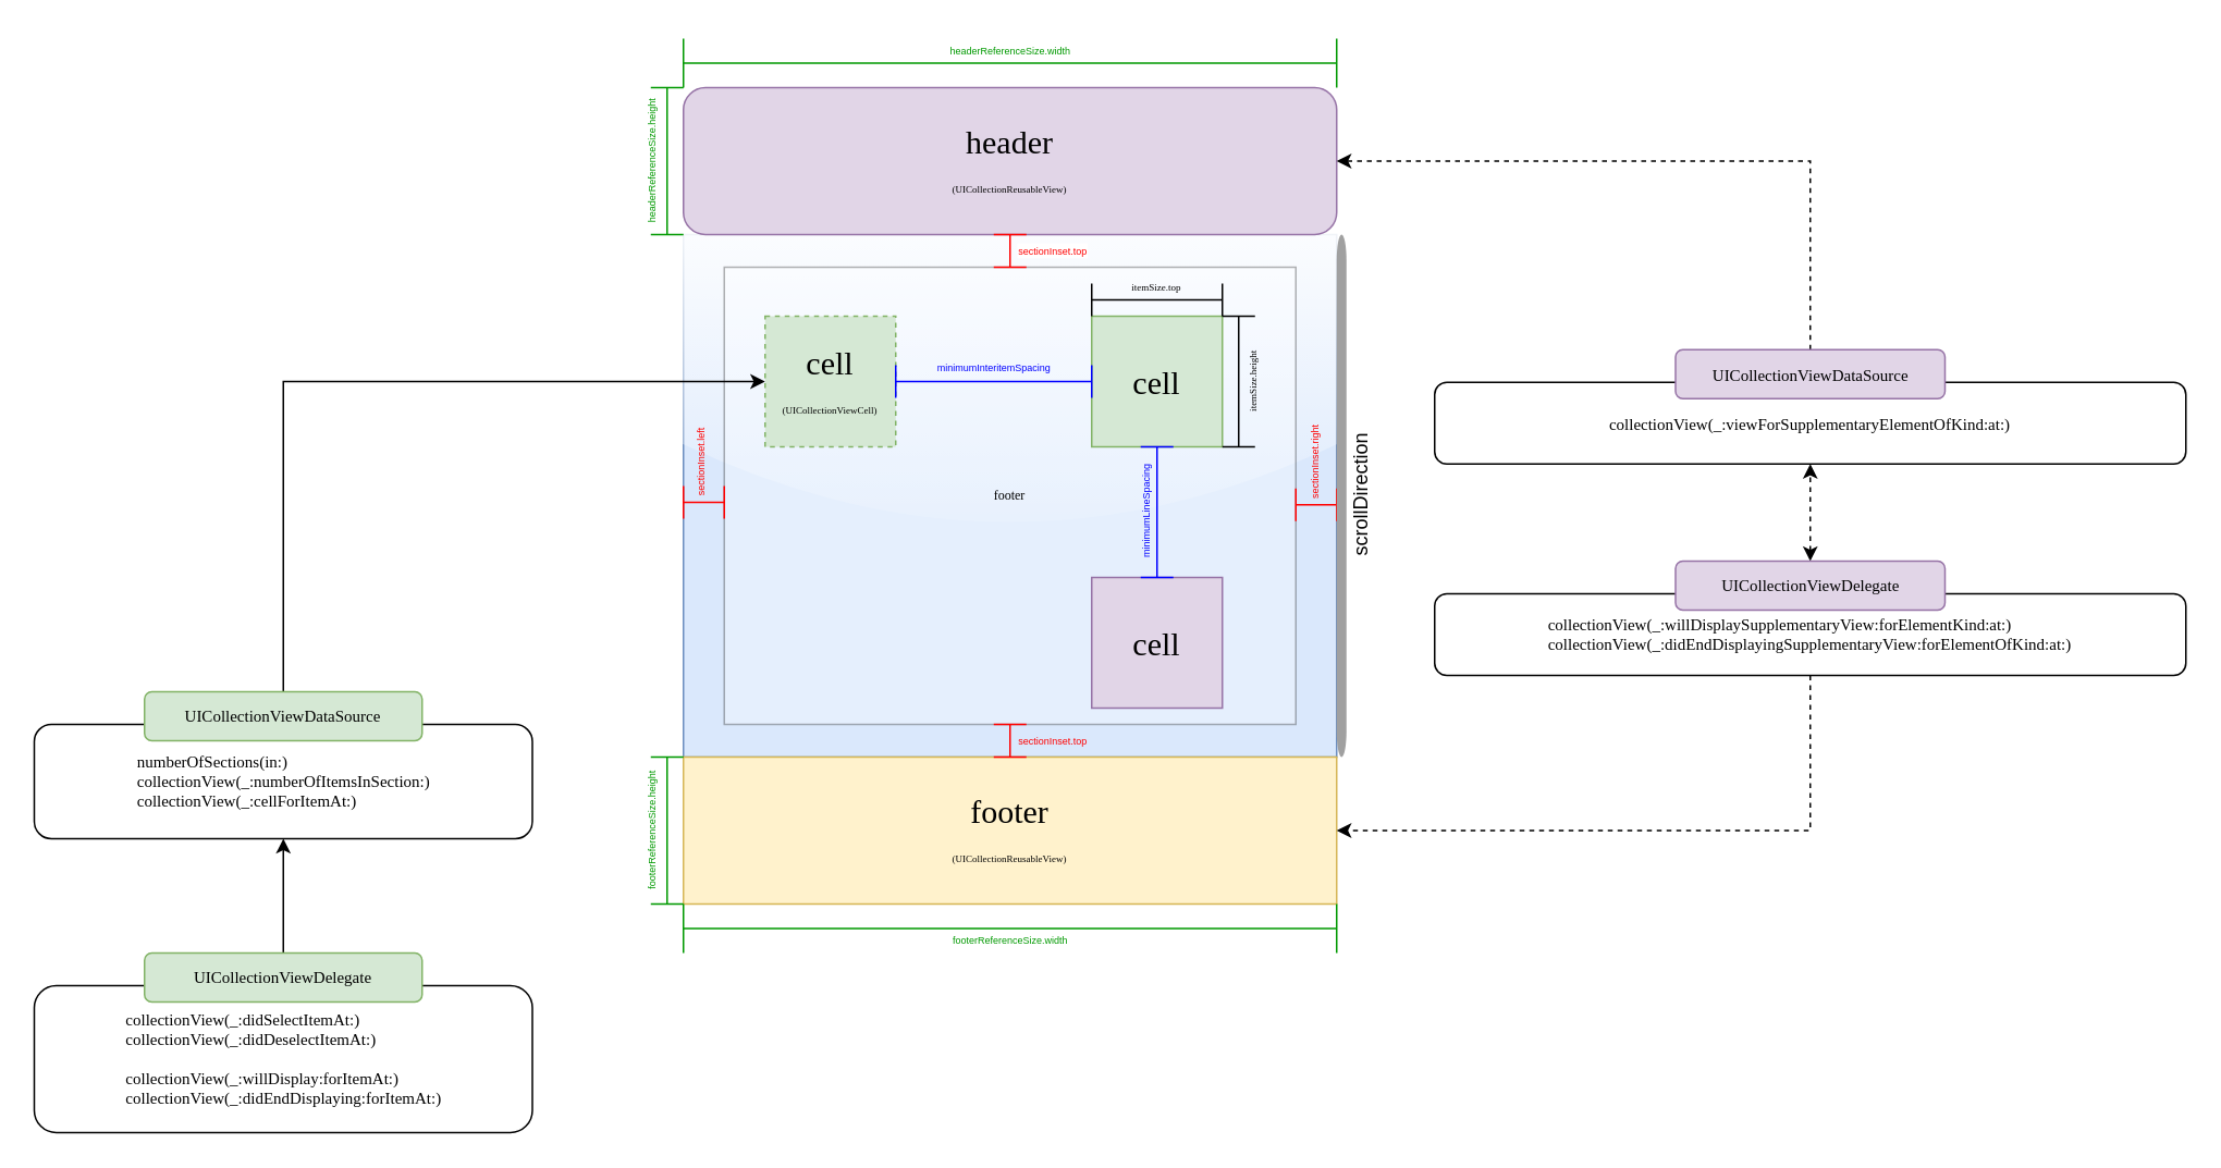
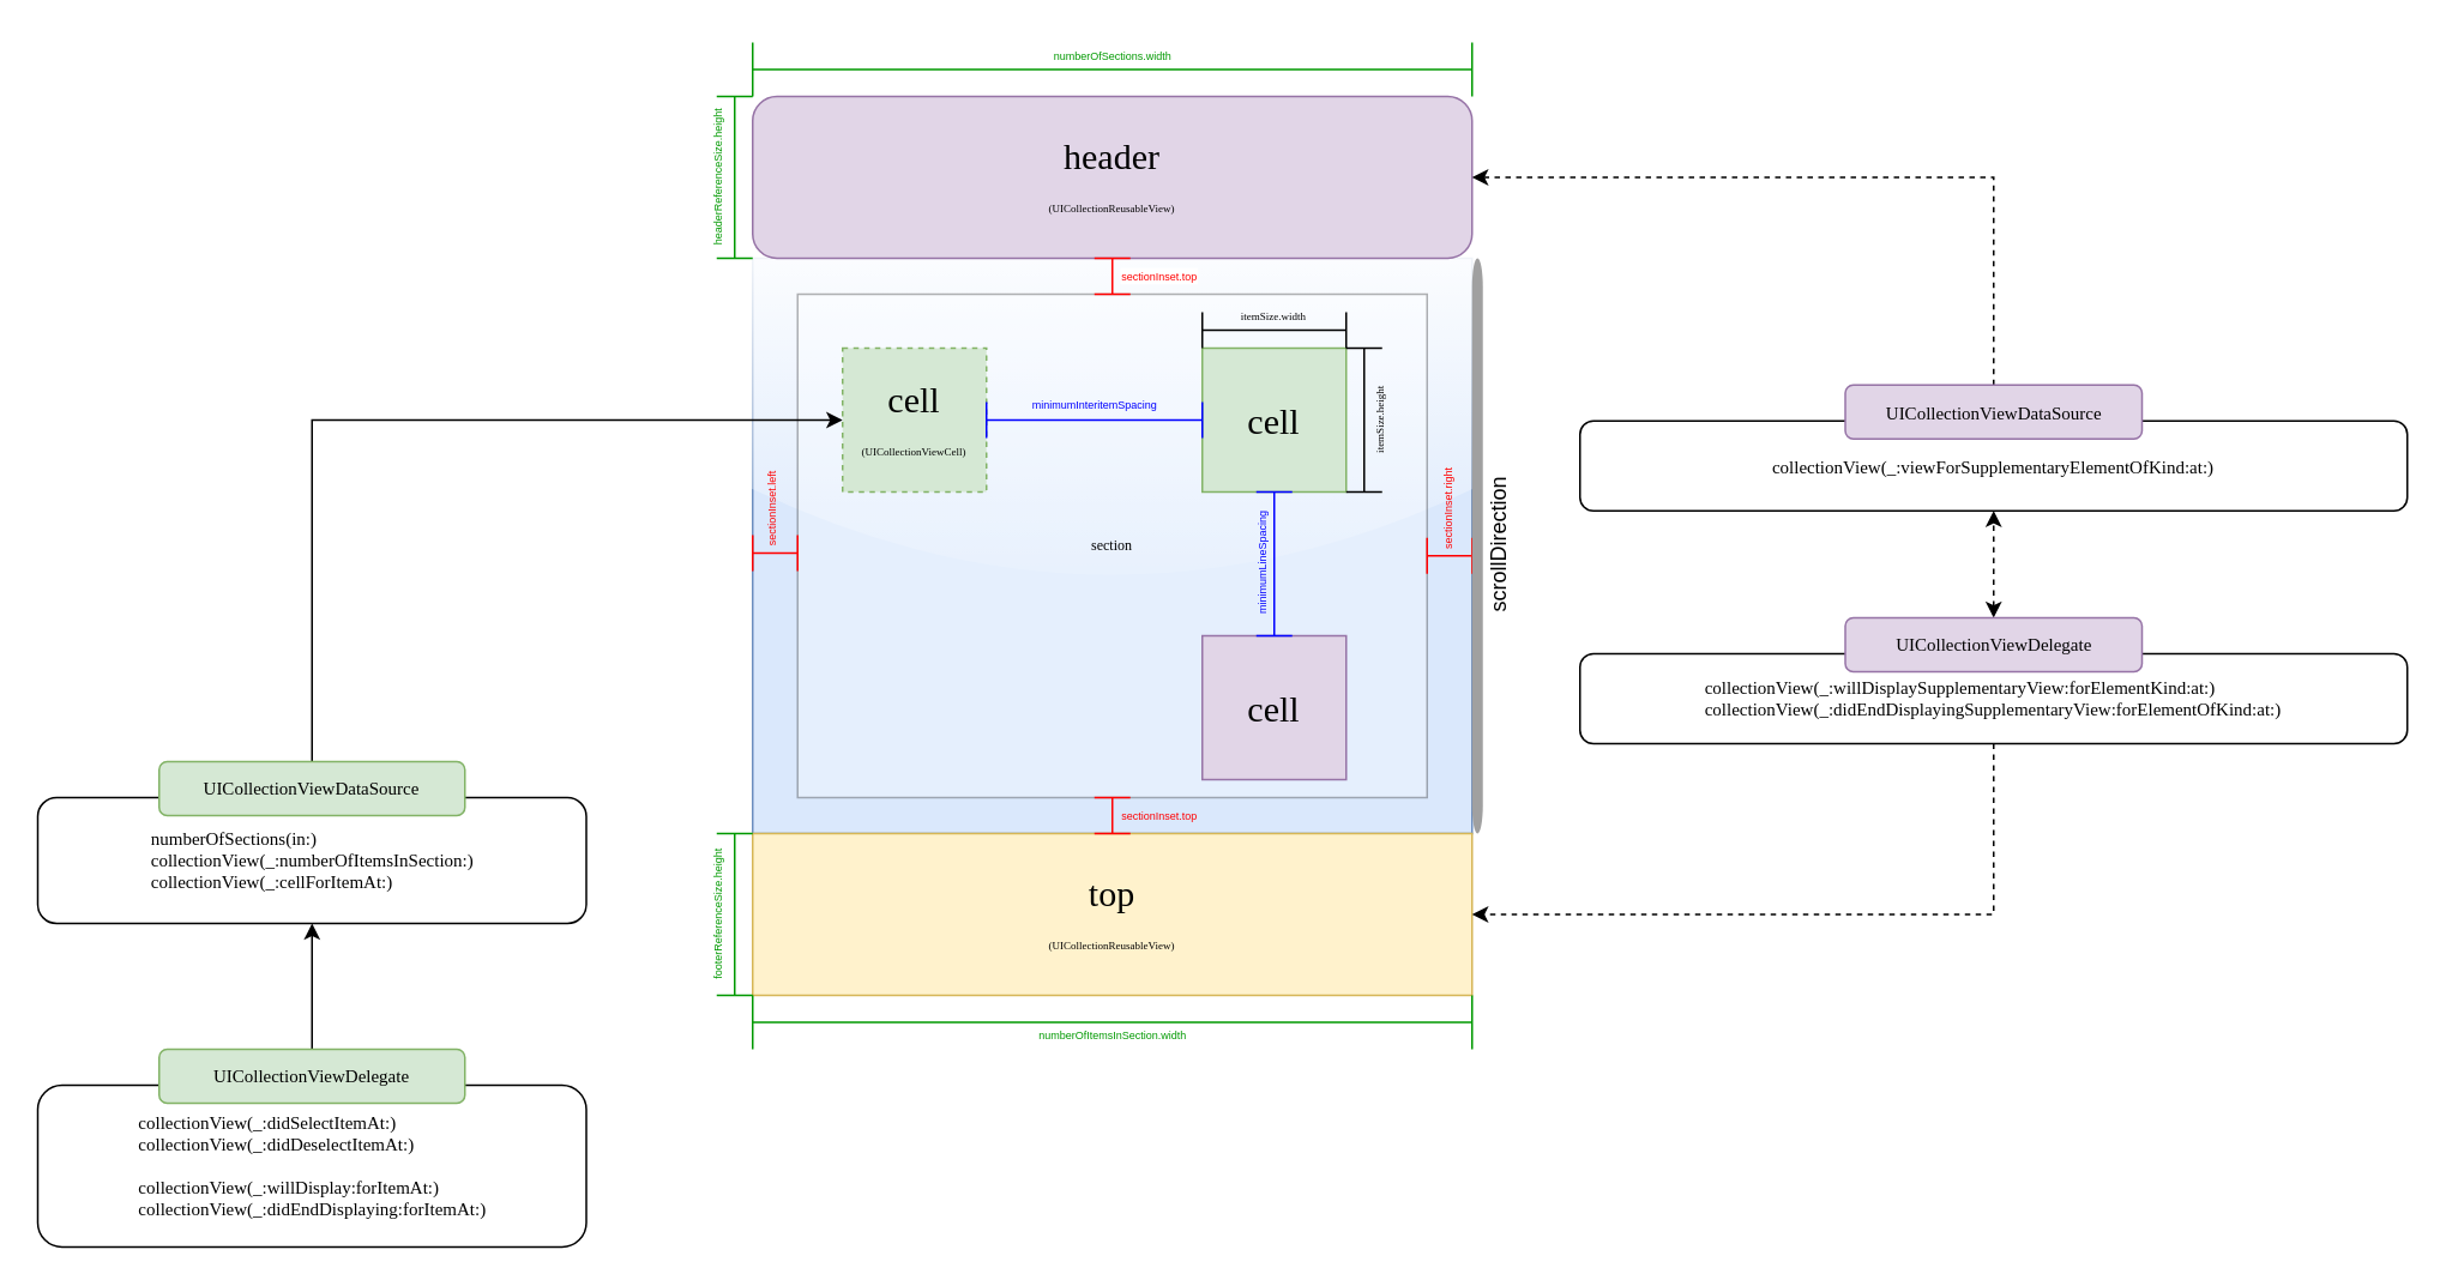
  <mxCell id="0" />
  <mxCell id="1" parent="0" />
  <mxCell id="2" value="" style="rounded=0;whiteSpace=wrap;html=1;shadow=0;glass=1;strokeWidth=1;fillColor=#dae8fc;fontSize=8;strokeColor=#6c8ebf;" parent="1" vertex="1"><mxGeometry x="418" y="143" width="400" height="320" as="geometry" /></mxCell>
- <mxCell id="3" value="&lt;font face=&quot;Fira Code&quot;&gt;footer&lt;/font&gt;" style="rounded=0;whiteSpace=wrap;html=1;shadow=0;strokeWidth=1;gradientColor=none;fontSize=8;opacity=30;" parent="1" vertex="1"><mxGeometry x="443" y="163" width="350" height="280" as="geometry" /></mxCell>
- <mxCell id="4" value="footer&lt;br&gt;&lt;font style=&quot;font-size: 6px&quot;&gt;(UICollectionReusableView)&lt;/font&gt;" style="rounded=0;whiteSpace=wrap;html=1;fillColor=#fff2cc;strokeColor=#d6b656;fontSize=20;fontFamily=Fira Code;" parent="1" vertex="1"><mxGeometry x="418" y="463" width="400" height="90" as="geometry" /></mxCell>
+ <mxCell id="3" value="&lt;font face=&quot;Fira Code&quot;&gt;section&lt;/font&gt;" style="rounded=0;whiteSpace=wrap;html=1;shadow=0;strokeWidth=1;gradientColor=none;fontSize=8;opacity=30;" parent="1" vertex="1"><mxGeometry x="443" y="163" width="350" height="280" as="geometry" /></mxCell>
+ <mxCell id="4" value="top&lt;br&gt;&lt;font style=&quot;font-size: 6px&quot;&gt;(UICollectionReusableView)&lt;/font&gt;" style="rounded=0;whiteSpace=wrap;html=1;fillColor=#fff2cc;strokeColor=#d6b656;fontSize=20;fontFamily=Fira Code;" parent="1" vertex="1"><mxGeometry x="418" y="463" width="400" height="90" as="geometry" /></mxCell>
  <mxCell id="5" value="header&lt;br&gt;&lt;font style=&quot;font-size: 6px&quot;&gt;(UICollectionReusableView)&lt;/font&gt;" style="whiteSpace=wrap;html=1;fontSize=20;fillColor=#e1d5e7;strokeColor=#9673a6;fontFamily=Fira Code;rounded=1;" parent="1" vertex="1"><mxGeometry x="418" y="53" width="400" height="90" as="geometry" /></mxCell>
  <mxCell id="6" value="&lt;div style=&quot;text-align: left&quot;&gt;&lt;span&gt;numberOfSections(in:)&lt;/span&gt;&lt;br&gt;&lt;span&gt;collectionView(_:numberOfItemsInSection:)&lt;/span&gt;&lt;br&gt;&lt;span&gt;collectionView(_:cellForItemAt:)&lt;/span&gt;&lt;br&gt;&lt;/div&gt;" style="rounded=1;whiteSpace=wrap;html=1;fontSize=10;fontFamily=Fira Code;" parent="1" vertex="1"><mxGeometry x="20.5" y="443" width="305" height="70" as="geometry" /></mxCell>
  <mxCell id="7" style="edgeStyle=orthogonalEdgeStyle;rounded=0;orthogonalLoop=1;jettySize=auto;html=1;exitX=0.5;exitY=0;exitDx=0;exitDy=0;entryX=0;entryY=0.5;entryDx=0;entryDy=0;fontSize=10;fontFamily=Fira Code;" parent="1" source="8" target="22" edge="1"><mxGeometry relative="1" as="geometry"><Array as="points"><mxPoint x="173" y="233" /></Array></mxGeometry></mxCell>
  <mxCell id="8" value="UICollectionViewDataSource" style="rounded=1;whiteSpace=wrap;html=1;fontSize=10;fillColor=#d5e8d4;strokeColor=#82b366;fontFamily=Fira Code;" parent="1" vertex="1"><mxGeometry x="88" y="423" width="170" height="30" as="geometry" /></mxCell>
  <mxCell id="9" value="&lt;div style=&quot;text-align: left&quot;&gt;collectionView(_:viewForSupplementaryElementOfKind:at:)&lt;br&gt;&lt;/div&gt;" style="rounded=1;whiteSpace=wrap;html=1;fontSize=10;fontFamily=Fira Code;" parent="1" vertex="1"><mxGeometry x="878" y="233.5" width="460" height="50" as="geometry" /></mxCell>
  <mxCell id="10" style="edgeStyle=orthogonalEdgeStyle;rounded=0;orthogonalLoop=1;jettySize=auto;html=1;exitX=0.5;exitY=0;exitDx=0;exitDy=0;entryX=1;entryY=0.5;entryDx=0;entryDy=0;fontSize=8;fontColor=#006600;dashed=1;" parent="1" source="11" target="5" edge="1"><mxGeometry relative="1" as="geometry" /></mxCell>
  <mxCell id="11" value="UICollectionViewDataSource" style="rounded=1;whiteSpace=wrap;html=1;fontSize=10;fillColor=#e1d5e7;strokeColor=#9673a6;fontFamily=Fira Code;" parent="1" vertex="1"><mxGeometry x="1025.5" y="213.5" width="165" height="30" as="geometry" /></mxCell>
  <mxCell id="12" value="&lt;font style=&quot;font-size: 6px&quot; color=&quot;#0000ff&quot;&gt;minimumInteritemSpacing&lt;/font&gt;" style="text;html=1;align=center;verticalAlign=middle;resizable=0;points=[];autosize=1;fontSize=8;" parent="1" vertex="1"><mxGeometry x="568" y="213.5" width="80" height="20" as="geometry" /></mxCell>
  <mxCell id="13" value="" style="group" parent="1" vertex="1" connectable="0"><mxGeometry x="668" y="166" width="106" height="107" as="geometry" /></mxCell>
  <mxCell id="14" value="cell" style="whiteSpace=wrap;html=1;aspect=fixed;fontSize=20;fillColor=#d5e8d4;strokeColor=#82b366;fontFamily=Fira Code;" parent="13" vertex="1"><mxGeometry y="27" width="80" height="80" as="geometry" /></mxCell>
  <mxCell id="15" value="" style="shape=crossbar;whiteSpace=wrap;html=1;rounded=1;fontSize=10;strokeWidth=1;fontFamily=Fira Code;" parent="13" vertex="1"><mxGeometry y="7" width="80" height="20" as="geometry" /></mxCell>
- <mxCell id="16" value="&lt;font style=&quot;font-size: 6px&quot;&gt;itemSize.top&lt;/font&gt;" style="text;html=1;strokeColor=none;fillColor=none;align=center;verticalAlign=middle;whiteSpace=wrap;rounded=0;fontSize=8;fontFamily=Fira Code;" parent="13" vertex="1"><mxGeometry x="20" y="-1" width="40" height="20" as="geometry" /></mxCell>
+ <mxCell id="16" value="&lt;font style=&quot;font-size: 6px&quot;&gt;itemSize.width&lt;/font&gt;" style="text;html=1;strokeColor=none;fillColor=none;align=center;verticalAlign=middle;whiteSpace=wrap;rounded=0;fontSize=8;fontFamily=Fira Code;" parent="13" vertex="1"><mxGeometry x="20" y="-1" width="40" height="20" as="geometry" /></mxCell>
  <mxCell id="17" value="" style="shape=crossbar;whiteSpace=wrap;html=1;rounded=1;fontSize=10;direction=south;shadow=0;fontFamily=Fira Code;" parent="13" vertex="1"><mxGeometry x="80" y="27" width="20" height="80" as="geometry" /></mxCell>
  <mxCell id="18" value="&lt;font style=&quot;font-size: 6px&quot;&gt;itemSize.height&lt;/font&gt;" style="text;strokeColor=none;fillColor=none;align=center;verticalAlign=middle;whiteSpace=wrap;rounded=0;fontSize=8;html=1;rotation=270;fontFamily=Fira Code;" parent="13" vertex="1"><mxGeometry x="78" y="57" width="40" height="20" as="geometry" /></mxCell>
  <mxCell id="19" value="&lt;font style=&quot;font-size: 6px&quot; color=&quot;#0000ff&quot;&gt;minimumLineSpacing&lt;/font&gt;" style="text;html=1;align=center;verticalAlign=middle;resizable=0;points=[];autosize=1;fontSize=8;rotation=270;" parent="1" vertex="1"><mxGeometry x="666" y="303" width="70" height="20" as="geometry" /></mxCell>
  <mxCell id="20" value="&lt;span style=&quot;font-family: &amp;#34;fira code&amp;#34; ; font-size: 20px&quot;&gt;cell&lt;/span&gt;&lt;br style=&quot;font-family: &amp;#34;fira code&amp;#34; ; font-size: 20px&quot;&gt;" style="rounded=0;whiteSpace=wrap;html=1;shadow=0;strokeWidth=1;fontSize=8;fillColor=#e1d5e7;strokeColor=#9673a6;" parent="1" vertex="1"><mxGeometry x="668" y="353" width="80" height="80" as="geometry" /></mxCell>
  <mxCell id="21" value="" style="shape=crossbar;whiteSpace=wrap;html=1;rounded=1;shadow=0;strokeWidth=1;gradientColor=none;fontSize=8;direction=south;strokeColor=#0000FF;" parent="1" vertex="1"><mxGeometry x="698" y="273" width="20" height="80" as="geometry" /></mxCell>
  <mxCell id="22" value="cell&lt;br&gt;&lt;span style=&quot;font-family: &amp;#34;fira code&amp;#34; ; font-size: 6px&quot;&gt;(UICollectionViewCell)&lt;/span&gt;" style="whiteSpace=wrap;html=1;aspect=fixed;fontSize=20;fillColor=#d5e8d4;strokeColor=#82b366;fontFamily=Fira Code;dashed=1;" parent="1" vertex="1"><mxGeometry x="468" y="193" width="80" height="80" as="geometry" /></mxCell>
  <mxCell id="23" value="" style="shape=crossbar;whiteSpace=wrap;html=1;rounded=1;shadow=0;strokeWidth=1;fontSize=8;strokeColor=#0000FF;" parent="1" vertex="1"><mxGeometry x="548" y="223" width="120" height="20" as="geometry" /></mxCell>
  <mxCell id="24" value="" style="group;fontColor=#ff0000;" parent="1" vertex="1" connectable="0"><mxGeometry x="418" y="253" width="25" height="64" as="geometry" /></mxCell>
  <mxCell id="25" value="" style="shape=crossbar;whiteSpace=wrap;html=1;rounded=1;shadow=0;strokeWidth=1;gradientColor=none;fontSize=8;strokeColor=#ff0000;" parent="24" vertex="1"><mxGeometry y="44" width="25" height="20" as="geometry" /></mxCell>
  <mxCell id="26" value="&lt;font style=&quot;font-size: 6px&quot;&gt;sectionInset.left&lt;/font&gt;" style="text;html=1;align=center;verticalAlign=middle;resizable=0;points=[];autosize=1;fontSize=8;rotation=270;fontColor=#ff0000;" parent="24" vertex="1"><mxGeometry x="-20" y="20" width="60" height="20" as="geometry" /></mxCell>
  <mxCell id="27" value="" style="group" parent="1" vertex="1" connectable="0"><mxGeometry x="793" y="253" width="41" height="210" as="geometry" /></mxCell>
  <mxCell id="28" value="" style="shape=crossbar;whiteSpace=wrap;html=1;rounded=1;shadow=0;strokeWidth=1;gradientColor=none;fontSize=8;strokeColor=#ff0000;" parent="27" vertex="1"><mxGeometry y="45.5" width="25" height="20" as="geometry" /></mxCell>
  <mxCell id="29" value="&lt;span style=&quot;font-size: 6px&quot;&gt;&lt;font color=&quot;#ff0000&quot;&gt;sectionInset.right&lt;/font&gt;&lt;/span&gt;" style="text;html=1;align=center;verticalAlign=middle;resizable=0;points=[];autosize=1;fontSize=8;rotation=270;" parent="27" vertex="1"><mxGeometry x="-19" y="20" width="60" height="20" as="geometry" /></mxCell>
  <mxCell id="30" value="" style="html=1;verticalLabelPosition=bottom;labelBackgroundColor=#ffffff;verticalAlign=top;shadow=0;dashed=0;strokeWidth=2;shape=mxgraph.ios7.misc.scroll_(vertical);fillColor=#a0a0a0;" vertex="1" parent="27"><mxGeometry x="25" y="-110" width="6" height="320" as="geometry" /></mxCell>
  <mxCell id="31" value="" style="group" parent="1" vertex="1" connectable="0"><mxGeometry x="608" y="143" width="66" height="20" as="geometry" /></mxCell>
  <mxCell id="32" value="&lt;font style=&quot;font-size: 6px&quot; color=&quot;#ff0000&quot;&gt;sectionInset.top&lt;/font&gt;" style="text;html=1;align=center;verticalAlign=middle;resizable=0;points=[];autosize=1;fontSize=8;rotation=0;labelBackgroundColor=#ffffff;" parent="31" vertex="1"><mxGeometry x="6" width="60" height="20" as="geometry" /></mxCell>
  <mxCell id="33" value="" style="shape=crossbar;whiteSpace=wrap;html=1;rounded=1;shadow=0;strokeWidth=1;fontSize=8;direction=south;strokeColor=#ff0000;" parent="31" vertex="1"><mxGeometry width="20" height="20" as="geometry" /></mxCell>
  <mxCell id="34" value="" style="group" parent="1" vertex="1" connectable="0"><mxGeometry x="608" y="443" width="66" height="20" as="geometry" /></mxCell>
  <mxCell id="35" value="&lt;font style=&quot;font-size: 6px&quot; color=&quot;#ff0000&quot;&gt;sectionInset.top&lt;/font&gt;" style="text;html=1;align=center;verticalAlign=middle;resizable=0;points=[];autosize=1;fontSize=8;rotation=0;" parent="34" vertex="1"><mxGeometry x="6" width="60" height="20" as="geometry" /></mxCell>
  <mxCell id="36" value="" style="shape=crossbar;whiteSpace=wrap;html=1;rounded=1;shadow=0;strokeWidth=1;gradientColor=none;fontSize=8;direction=south;strokeColor=#ff0000;" parent="34" vertex="1"><mxGeometry width="20" height="20" as="geometry" /></mxCell>
  <mxCell id="37" value="" style="group" parent="1" vertex="1" connectable="0"><mxGeometry x="418" y="20" width="400" height="33" as="geometry" /></mxCell>
  <mxCell id="38" value="" style="shape=crossbar;whiteSpace=wrap;html=1;rounded=1;shadow=0;glass=1;strokeWidth=1;fillColor=#ffffff;gradientColor=none;fontSize=8;fontColor=#006600;strokeColor=#009900;" parent="37" vertex="1"><mxGeometry y="3" width="400" height="30" as="geometry" /></mxCell>
- <mxCell id="39" value="&lt;font style=&quot;font-size: 6px&quot;&gt;headerReferenceSize.width&lt;/font&gt;" style="text;html=1;align=center;verticalAlign=middle;resizable=0;points=[];autosize=1;fontSize=8;fontColor=#009900;" parent="37" vertex="1"><mxGeometry x="155" width="90" height="20" as="geometry" /></mxCell>
+ <mxCell id="39" value="&lt;font style=&quot;font-size: 6px&quot;&gt;numberOfSections.width&lt;/font&gt;" style="text;html=1;align=center;verticalAlign=middle;resizable=0;points=[];autosize=1;fontSize=8;fontColor=#009900;" parent="37" vertex="1"><mxGeometry x="155" width="90" height="20" as="geometry" /></mxCell>
  <mxCell id="40" value="" style="group" parent="1" vertex="1" connectable="0"><mxGeometry x="388" y="53" width="30" height="90" as="geometry" /></mxCell>
  <mxCell id="41" value="" style="shape=crossbar;whiteSpace=wrap;html=1;rounded=1;shadow=0;glass=1;labelBackgroundColor=none;strokeWidth=1;fillColor=#ffffff;gradientColor=none;fontSize=8;direction=south;noLabel=1;fontColor=none;strokeColor=#009900;" parent="40" vertex="1"><mxGeometry x="10" width="20" height="90" as="geometry" /></mxCell>
  <mxCell id="42" value="&lt;span style=&quot;color: rgb(0 , 153 , 0) ; font-size: 6px&quot;&gt;headerReferenceSize.height&lt;/span&gt;" style="text;html=1;strokeColor=none;fillColor=none;align=center;verticalAlign=middle;whiteSpace=wrap;rounded=0;shadow=0;glass=1;labelBackgroundColor=none;fontSize=8;fontColor=#006600;rotation=270;" parent="40" vertex="1"><mxGeometry x="-10" y="35" width="40" height="20" as="geometry" /></mxCell>
  <mxCell id="43" value="" style="group" parent="1" vertex="1" connectable="0"><mxGeometry x="418" y="550" width="400" height="33" as="geometry" /></mxCell>
  <mxCell id="44" value="" style="shape=crossbar;whiteSpace=wrap;html=1;rounded=1;shadow=0;glass=1;strokeWidth=1;fillColor=#ffffff;gradientColor=none;fontSize=8;fontColor=#006600;strokeColor=#009900;" parent="43" vertex="1"><mxGeometry y="3" width="400" height="30" as="geometry" /></mxCell>
- <mxCell id="45" value="&lt;font style=&quot;font-size: 6px&quot;&gt;footerReferenceSize.width&lt;/font&gt;" style="text;html=1;align=center;verticalAlign=middle;resizable=0;points=[];autosize=1;fontSize=8;fontColor=#009900;" parent="43" vertex="1"><mxGeometry x="155" y="15" width="90" height="20" as="geometry" /></mxCell>
+ <mxCell id="45" value="&lt;font style=&quot;font-size: 6px&quot;&gt;numberOfItemsInSection.width&lt;/font&gt;" style="text;html=1;align=center;verticalAlign=middle;resizable=0;points=[];autosize=1;fontSize=8;fontColor=#009900;" parent="43" vertex="1"><mxGeometry x="155" y="15" width="90" height="20" as="geometry" /></mxCell>
  <mxCell id="46" value="" style="group" parent="1" vertex="1" connectable="0"><mxGeometry x="388" y="463" width="30" height="90" as="geometry" /></mxCell>
  <mxCell id="47" value="" style="shape=crossbar;whiteSpace=wrap;html=1;rounded=1;shadow=0;glass=1;labelBackgroundColor=none;strokeWidth=1;fillColor=#ffffff;gradientColor=none;fontSize=8;direction=south;noLabel=1;fontColor=none;strokeColor=#009900;" parent="46" vertex="1"><mxGeometry x="10" width="20" height="90" as="geometry" /></mxCell>
  <mxCell id="48" value="&lt;span style=&quot;color: rgb(0 , 153 , 0) ; font-size: 6px&quot;&gt;footerReferenceSize.height&lt;/span&gt;" style="text;html=1;strokeColor=none;fillColor=none;align=center;verticalAlign=middle;whiteSpace=wrap;rounded=0;shadow=0;glass=1;labelBackgroundColor=none;fontSize=8;fontColor=#006600;rotation=270;" parent="46" vertex="1"><mxGeometry x="-10" y="35" width="40" height="20" as="geometry" /></mxCell>
  <mxCell id="49" value="&lt;div style=&quot;text-align: left&quot;&gt;&lt;div&gt;collectionView(_:didSelectItemAt:)&lt;/div&gt;&lt;div&gt;collectionView(_:didDeselectItemAt:)&lt;br&gt;&lt;/div&gt;&lt;div&gt;&lt;br&gt;&lt;/div&gt;&lt;div&gt;collectionView(_:willDisplay:forItemAt:)&lt;br&gt;collectionView(_:didEndDisplaying:forItemAt:)&lt;br&gt;&lt;/div&gt;&lt;/div&gt;" style="rounded=1;whiteSpace=wrap;html=1;fontSize=10;fontFamily=Fira Code;" parent="1" vertex="1"><mxGeometry x="20.5" y="603" width="305" height="90" as="geometry" /></mxCell>
  <mxCell id="50" style="edgeStyle=orthogonalEdgeStyle;rounded=0;orthogonalLoop=1;jettySize=auto;html=1;exitX=0.5;exitY=0;exitDx=0;exitDy=0;entryX=0.5;entryY=1;entryDx=0;entryDy=0;fontSize=8;fontColor=#006600;" parent="1" source="51" target="6" edge="1"><mxGeometry relative="1" as="geometry" /></mxCell>
  <mxCell id="51" value="UICollectionViewDelegate" style="rounded=1;whiteSpace=wrap;html=1;fontSize=10;fillColor=#d5e8d4;strokeColor=#82b366;fontFamily=Fira Code;" parent="1" vertex="1"><mxGeometry x="88" y="583" width="170" height="30" as="geometry" /></mxCell>
  <mxCell id="52" style="edgeStyle=orthogonalEdgeStyle;rounded=0;orthogonalLoop=1;jettySize=auto;html=1;exitX=0.5;exitY=1;exitDx=0;exitDy=0;entryX=1;entryY=0.5;entryDx=0;entryDy=0;fontSize=8;fontColor=#006600;dashed=1;" parent="1" source="53" target="4" edge="1"><mxGeometry relative="1" as="geometry" /></mxCell>
  <mxCell id="53" value="&lt;div style=&quot;text-align: left&quot;&gt;&lt;div&gt;collectionView(_:willDisplaySupplementaryView:forElementKind:at:)&lt;/div&gt;&lt;div&gt;collectionView(_:didEndDisplayingSupplementaryView:forElementOfKind:at:)&lt;/div&gt;&lt;/div&gt;" style="rounded=1;whiteSpace=wrap;html=1;fontSize=10;fontFamily=Fira Code;" parent="1" vertex="1"><mxGeometry x="878" y="363" width="460" height="50" as="geometry" /></mxCell>
  <mxCell id="54" style="edgeStyle=orthogonalEdgeStyle;rounded=0;orthogonalLoop=1;jettySize=auto;html=1;exitX=0.5;exitY=0;exitDx=0;exitDy=0;entryX=0.5;entryY=1;entryDx=0;entryDy=0;fontSize=8;fontColor=#006600;startArrow=classic;startFill=1;dashed=1;" parent="1" source="55" target="9" edge="1"><mxGeometry relative="1" as="geometry" /></mxCell>
  <mxCell id="55" value="UICollectionViewDelegate" style="rounded=1;whiteSpace=wrap;html=1;fontSize=10;fillColor=#e1d5e7;strokeColor=#9673a6;fontFamily=Fira Code;" parent="1" vertex="1"><mxGeometry x="1025.5" y="343" width="165" height="30" as="geometry" /></mxCell>
  <mxCell id="56" value="scrollDirection" style="text;html=1;align=center;verticalAlign=middle;resizable=0;points=[];autosize=1;rotation=270;" vertex="1" parent="1"><mxGeometry x="788" y="293" width="90" height="20" as="geometry" /></mxCell>
